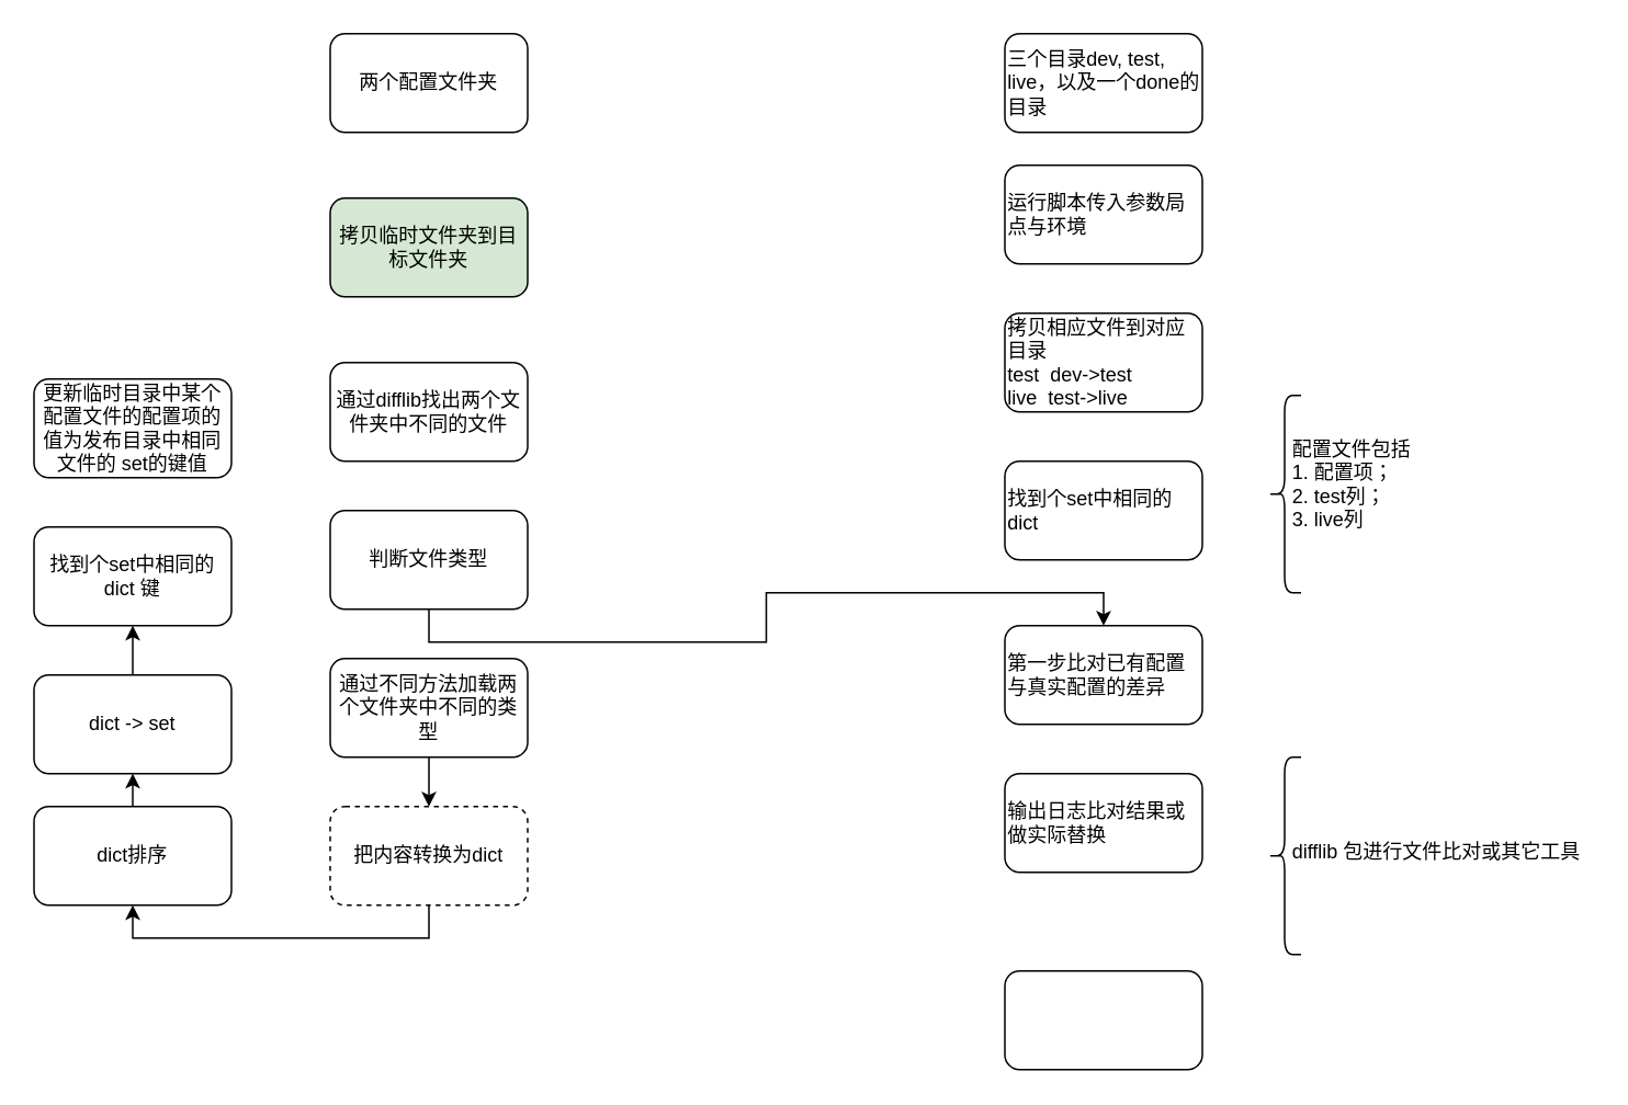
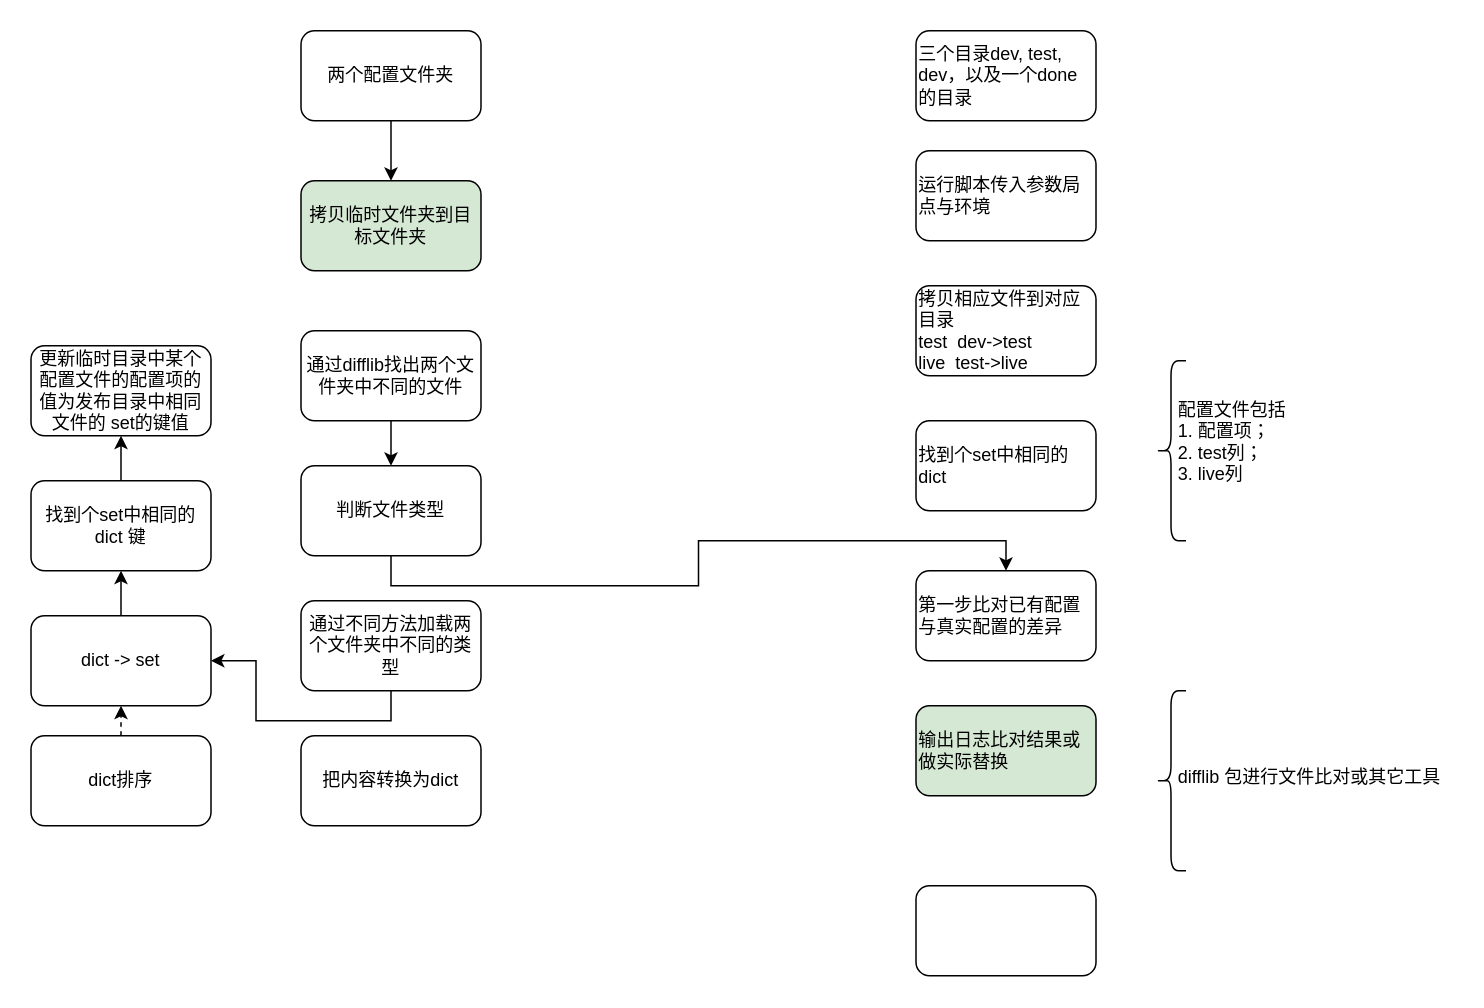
  <mxCell id="0" />
  <mxCell id="1" parent="0" />
+ <mxCell id="2" style="edgeStyle=orthogonalEdgeStyle;rounded=0;orthogonalLoop=1;jettySize=auto;html=1;exitX=0.5;exitY=1;exitDx=0;exitDy=0;entryX=0.5;entryY=0;entryDx=0;entryDy=0;" parent="1" source="3" target="19" edge="1"><mxGeometry relative="1" as="geometry" /></mxCell>
  <mxCell id="3" value="两个配置文件夹" style="rounded=1;whiteSpace=wrap;html=1;" parent="1" vertex="1"><mxGeometry x="200" y="20" width="120" height="60" as="geometry" /></mxCell>
+ <mxCell id="4" style="edgeStyle=orthogonalEdgeStyle;rounded=0;orthogonalLoop=1;jettySize=auto;html=1;exitX=0.5;exitY=1;exitDx=0;exitDy=0;entryX=0.5;entryY=0;entryDx=0;entryDy=0;" parent="1" source="5" target="7" edge="1"><mxGeometry relative="1" as="geometry" /></mxCell>
  <mxCell id="5" value="通过difflib找出两个文件夹中不同的文件" style="rounded=1;whiteSpace=wrap;html=1;" parent="1" vertex="1"><mxGeometry x="200" y="220" width="120" height="60" as="geometry" /></mxCell>
  <mxCell id="6" style="edgeStyle=orthogonalEdgeStyle;rounded=0;orthogonalLoop=1;jettySize=auto;html=1;exitX=0.5;exitY=1;exitDx=0;exitDy=0;" parent="1" source="7" target="26" edge="1"><mxGeometry relative="1" as="geometry" /></mxCell>
  <mxCell id="7" value="判断文件类型" style="rounded=1;whiteSpace=wrap;html=1;" parent="1" vertex="1"><mxGeometry x="200" y="310" width="120" height="60" as="geometry" /></mxCell>
- <mxCell id="8" style="edgeStyle=orthogonalEdgeStyle;rounded=0;orthogonalLoop=1;jettySize=auto;html=1;exitX=0.5;exitY=1;exitDx=0;exitDy=0;entryX=0.5;entryY=0;entryDx=0;entryDy=0;" parent="1" source="9" target="11" edge="1"><mxGeometry relative="1" as="geometry" /></mxCell>
+ <mxCell id="8" style="edgeStyle=orthogonalEdgeStyle;rounded=0;orthogonalLoop=1;jettySize=auto;html=1;exitX=0.5;exitY=1;exitDx=0;exitDy=0;" parent="1" source="9" target="15" edge="1"><mxGeometry relative="1" as="geometry" /></mxCell>
  <mxCell id="9" value="通过不同方法加载两个文件夹中不同的类型" style="rounded=1;whiteSpace=wrap;html=1;" parent="1" vertex="1"><mxGeometry x="200" y="400" width="120" height="60" as="geometry" /></mxCell>
- <mxCell id="10" style="edgeStyle=orthogonalEdgeStyle;rounded=0;orthogonalLoop=1;jettySize=auto;html=1;exitX=0.5;exitY=1;exitDx=0;exitDy=0;entryX=0.5;entryY=1;entryDx=0;entryDy=0;" parent="1" source="11" target="13" edge="1"><mxGeometry relative="1" as="geometry" /></mxCell>
- <mxCell id="11" value="把内容转换为dict" style="rounded=1;whiteSpace=wrap;html=1;dashed=1;" parent="1" vertex="1"><mxGeometry x="200" y="490" width="120" height="60" as="geometry" /></mxCell>
- <mxCell id="12" style="edgeStyle=orthogonalEdgeStyle;rounded=0;orthogonalLoop=1;jettySize=auto;html=1;exitX=0.5;exitY=0;exitDx=0;exitDy=0;entryX=0.5;entryY=1;entryDx=0;entryDy=0;" parent="1" source="13" target="15" edge="1"><mxGeometry relative="1" as="geometry" /></mxCell>
+ <mxCell id="11" value="把内容转换为dict" style="rounded=1;whiteSpace=wrap;html=1;" parent="1" vertex="1"><mxGeometry x="200" y="490" width="120" height="60" as="geometry" /></mxCell>
+ <mxCell id="12" style="edgeStyle=orthogonalEdgeStyle;rounded=0;orthogonalLoop=1;jettySize=auto;html=1;exitX=0.5;exitY=0;exitDx=0;exitDy=0;entryX=0.5;entryY=1;entryDx=0;entryDy=0;dashed=1;" parent="1" source="13" target="15" edge="1"><mxGeometry relative="1" as="geometry" /></mxCell>
  <mxCell id="13" value="dict排序" style="rounded=1;whiteSpace=wrap;html=1;" parent="1" vertex="1"><mxGeometry x="20" y="490" width="120" height="60" as="geometry" /></mxCell>
  <mxCell id="14" style="edgeStyle=orthogonalEdgeStyle;rounded=0;orthogonalLoop=1;jettySize=auto;html=1;exitX=0.5;exitY=0;exitDx=0;exitDy=0;entryX=0.5;entryY=1;entryDx=0;entryDy=0;" parent="1" source="15" target="17" edge="1"><mxGeometry relative="1" as="geometry" /></mxCell>
  <mxCell id="15" value="dict -&amp;gt; set" style="rounded=1;whiteSpace=wrap;html=1;" parent="1" vertex="1"><mxGeometry x="20" y="410" width="120" height="60" as="geometry" /></mxCell>
+ <mxCell id="16" style="edgeStyle=orthogonalEdgeStyle;rounded=0;orthogonalLoop=1;jettySize=auto;html=1;exitX=0.5;exitY=0;exitDx=0;exitDy=0;entryX=0.5;entryY=1;entryDx=0;entryDy=0;" parent="1" source="17" target="18" edge="1"><mxGeometry relative="1" as="geometry" /></mxCell>
  <mxCell id="17" value="找到个set中相同的dict&amp;nbsp;键" style="rounded=1;whiteSpace=wrap;html=1;" parent="1" vertex="1"><mxGeometry x="20" y="320" width="120" height="60" as="geometry" /></mxCell>
  <mxCell id="18" value="更新临时目录中某个配置文件的配置项的值为发布目录中相同文件的 set的键值" style="rounded=1;whiteSpace=wrap;html=1;" parent="1" vertex="1"><mxGeometry x="20" y="230" width="120" height="60" as="geometry" /></mxCell>
  <mxCell id="19" value="拷贝临时文件夹到目标文件夹" style="rounded=1;whiteSpace=wrap;html=1;fillColor=#d5e8d4;" parent="1" vertex="1"><mxGeometry x="200" y="120" width="120" height="60" as="geometry" /></mxCell>
- <mxCell id="20" value="三个目录dev, test, live，以及一个done的目录" style="rounded=1;whiteSpace=wrap;html=1;align=left;" parent="1" vertex="1"><mxGeometry x="610" y="20" width="120" height="60" as="geometry" /></mxCell>
+ <mxCell id="20" value="三个目录dev, test, dev，以及一个done的目录" style="rounded=1;whiteSpace=wrap;html=1;align=left;" parent="1" vertex="1"><mxGeometry x="610" y="20" width="120" height="60" as="geometry" /></mxCell>
  <mxCell id="21" value="运行脚本传入参数局点与环境" style="rounded=1;whiteSpace=wrap;html=1;align=left;" vertex="1" parent="1"><mxGeometry x="610" y="100" width="120" height="60" as="geometry" /></mxCell>
  <mxCell id="22" value="拷贝相应文件到对应目录&lt;br&gt;test&amp;nbsp; dev-&amp;gt;test&lt;br&gt;live&amp;nbsp; test-&amp;gt;live&lt;br&gt;" style="rounded=1;whiteSpace=wrap;html=1;align=left;" vertex="1" parent="1"><mxGeometry x="610" y="190" width="120" height="60" as="geometry" /></mxCell>
  <mxCell id="23" value="找到个set中相同的dict" style="rounded=1;whiteSpace=wrap;html=1;align=left;" vertex="1" parent="1"><mxGeometry x="610" y="280" width="120" height="60" as="geometry" /></mxCell>
  <mxCell id="24" value="" style="shape=curlyBracket;whiteSpace=wrap;html=1;rounded=1;" vertex="1" parent="1"><mxGeometry x="770" y="240" width="20" height="120" as="geometry" /></mxCell>
  <mxCell id="25" value="配置文件包括&lt;br&gt;1.&amp;nbsp;配置项；&lt;br&gt;2. test列；&lt;br&gt;3. live列" style="text;html=1;align=left;verticalAlign=middle;resizable=0;points=[];autosize=1;" vertex="1" parent="1"><mxGeometry x="783" y="264" width="90" height="60" as="geometry" /></mxCell>
  <mxCell id="26" value="第一步比对已有配置与真实配置的差异" style="rounded=1;whiteSpace=wrap;html=1;align=left;" vertex="1" parent="1"><mxGeometry x="610" y="380" width="120" height="60" as="geometry" /></mxCell>
- <mxCell id="27" value="输出日志比对结果或做实际替换" style="rounded=1;whiteSpace=wrap;html=1;align=left;" vertex="1" parent="1"><mxGeometry x="610" y="470" width="120" height="60" as="geometry" /></mxCell>
+ <mxCell id="27" value="输出日志比对结果或做实际替换" style="rounded=1;whiteSpace=wrap;html=1;align=left;fillColor=#d5e8d4;" vertex="1" parent="1"><mxGeometry x="610" y="470" width="120" height="60" as="geometry" /></mxCell>
  <mxCell id="28" value="" style="shape=curlyBracket;whiteSpace=wrap;html=1;rounded=1;align=left;" vertex="1" parent="1"><mxGeometry x="770" y="460" width="20" height="120" as="geometry" /></mxCell>
  <mxCell id="29" value="difflib&amp;nbsp;包进行文件比对或其它工具" style="text;html=1;align=center;verticalAlign=middle;resizable=0;points=[];autosize=1;" vertex="1" parent="1"><mxGeometry x="777" y="508" width="190" height="20" as="geometry" /></mxCell>
  <mxCell id="30" value="" style="rounded=1;whiteSpace=wrap;html=1;align=left;" vertex="1" parent="1"><mxGeometry x="610" y="590" width="120" height="60" as="geometry" /></mxCell>
